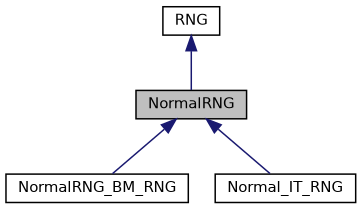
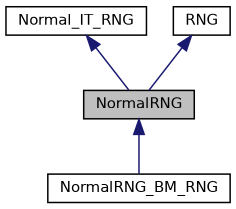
  digraph {
    node [color=black fillcolor=white fontname=Helvetica fontsize=10 shape=record style=filled]
    edge [color=midnightblue dir=back fontname=Helvetica fontsize=10 labelfontname=Helvetica labelfontsize=10 style=solid]
    n1 [fillcolor=grey75 fontcolor=black height=0.2 label=NormalRNG width=0.4]
    n2 [height=0.2 label=NormalRNG_BM_RNG width=0.4]
    n3 [height=0.2 label=Normal_IT_RNG width=0.4]
    n4 [height=0.2 label=RNG width=0.4]
    n1 -> n2
-   n1 -> n3
+   n3 -> n1
    n4 -> n1
  }
